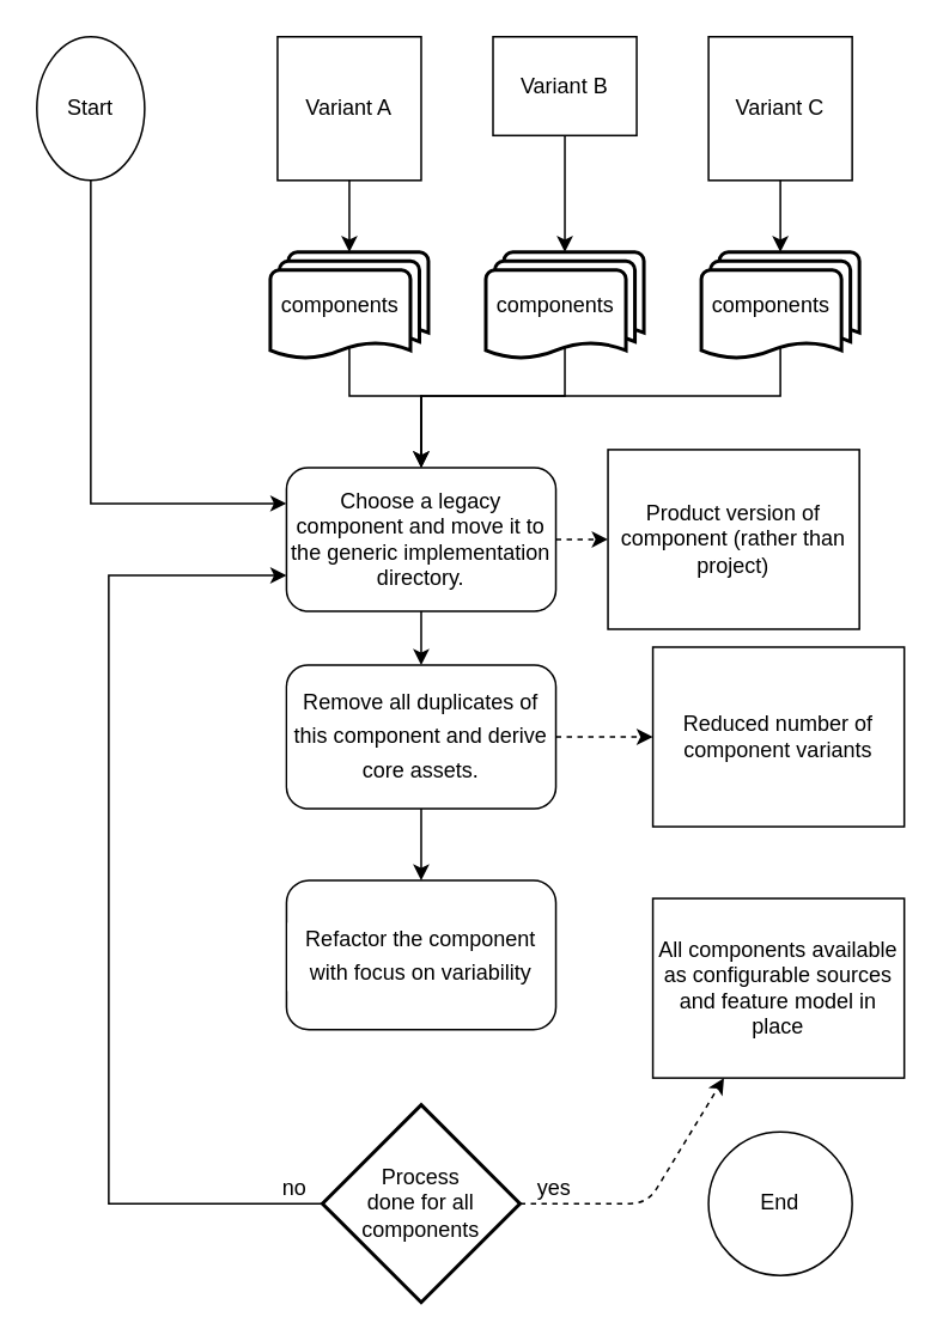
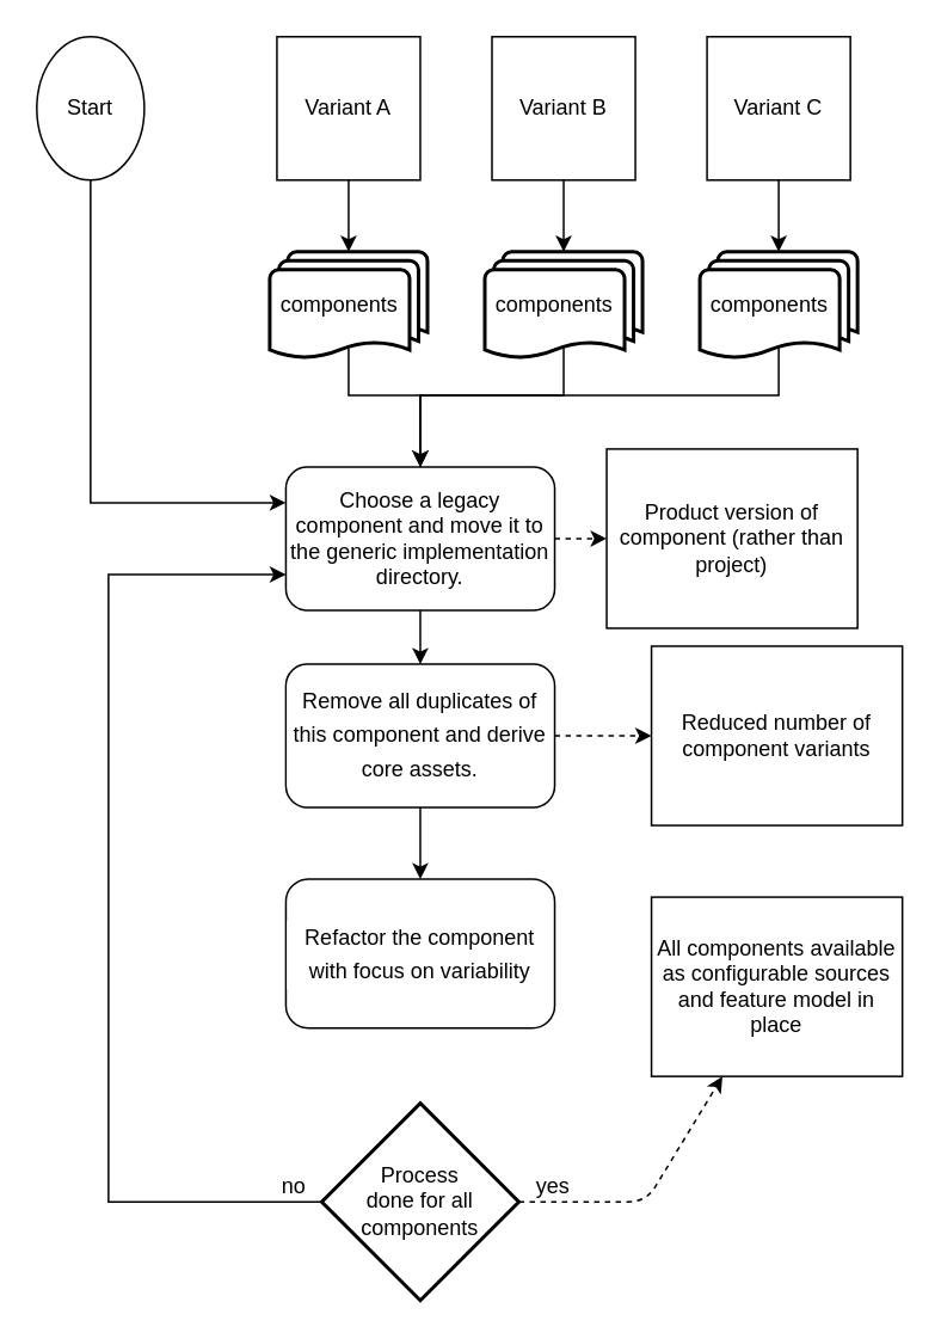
  <mxCell id="0" />
  <mxCell id="1" parent="0" />
  <mxCell id="2" style="edgeStyle=orthogonalEdgeStyle;rounded=0;orthogonalLoop=1;jettySize=auto;html=1;exitX=0.5;exitY=1;exitDx=0;exitDy=0;entryX=0.5;entryY=0;entryDx=0;entryDy=0;entryPerimeter=0;" parent="1" source="3" target="9" edge="1"><mxGeometry relative="1" as="geometry" /></mxCell>
  <mxCell id="3" value="Variant A" style="whiteSpace=wrap;html=1;aspect=fixed;" parent="1" vertex="1"><mxGeometry x="154" y="20" width="80" height="80" as="geometry" /></mxCell>
  <mxCell id="4" style="edgeStyle=orthogonalEdgeStyle;rounded=0;orthogonalLoop=1;jettySize=auto;html=1;exitX=0.5;exitY=1;exitDx=0;exitDy=0;entryX=0.5;entryY=0;entryDx=0;entryDy=0;entryPerimeter=0;" parent="1" source="5" target="11" edge="1"><mxGeometry relative="1" as="geometry" /></mxCell>
- <mxCell id="5" value="Variant B" style="whiteSpace=wrap;html=1;aspect=fixed;" parent="1" vertex="1"><mxGeometry x="274" y="20" width="80" height="55" as="geometry" /></mxCell>
+ <mxCell id="5" value="Variant B" style="whiteSpace=wrap;html=1;aspect=fixed;" parent="1" vertex="1"><mxGeometry x="274" y="20" width="80" height="80" as="geometry" /></mxCell>
  <mxCell id="6" style="edgeStyle=orthogonalEdgeStyle;rounded=0;orthogonalLoop=1;jettySize=auto;html=1;exitX=0.5;exitY=1;exitDx=0;exitDy=0;entryX=0.5;entryY=0;entryDx=0;entryDy=0;entryPerimeter=0;" parent="1" source="7" target="13" edge="1"><mxGeometry relative="1" as="geometry" /></mxCell>
  <mxCell id="7" value="Variant C" style="whiteSpace=wrap;html=1;aspect=fixed;" parent="1" vertex="1"><mxGeometry x="394" y="20" width="80" height="80" as="geometry" /></mxCell>
  <mxCell id="8" style="edgeStyle=orthogonalEdgeStyle;rounded=0;orthogonalLoop=1;jettySize=auto;html=1;exitX=0.5;exitY=0.88;exitDx=0;exitDy=0;exitPerimeter=0;entryX=0.5;entryY=0;entryDx=0;entryDy=0;fontFamily=Helvetica;fontSize=12;fontColor=default;" parent="1" source="9" target="16" edge="1"><mxGeometry relative="1" as="geometry"><Array as="points"><mxPoint x="194" y="220" /><mxPoint x="234" y="220" /></Array></mxGeometry></mxCell>
  <mxCell id="9" value="components&amp;nbsp; &amp;nbsp;" style="strokeWidth=2;html=1;shape=mxgraph.flowchart.multi-document;whiteSpace=wrap;" parent="1" vertex="1"><mxGeometry x="150" y="140" width="88" height="60" as="geometry" /></mxCell>
  <mxCell id="10" style="edgeStyle=orthogonalEdgeStyle;rounded=0;orthogonalLoop=1;jettySize=auto;html=1;exitX=0.5;exitY=0.88;exitDx=0;exitDy=0;exitPerimeter=0;entryX=0.5;entryY=0;entryDx=0;entryDy=0;fontFamily=Helvetica;fontSize=12;fontColor=default;" parent="1" source="11" target="16" edge="1"><mxGeometry relative="1" as="geometry"><Array as="points"><mxPoint x="314" y="220" /><mxPoint x="234" y="220" /></Array></mxGeometry></mxCell>
  <mxCell id="11" value="components&amp;nbsp; &amp;nbsp;" style="strokeWidth=2;html=1;shape=mxgraph.flowchart.multi-document;whiteSpace=wrap;" parent="1" vertex="1"><mxGeometry x="270" y="140" width="88" height="60" as="geometry" /></mxCell>
  <mxCell id="12" style="edgeStyle=orthogonalEdgeStyle;rounded=0;orthogonalLoop=1;jettySize=auto;html=1;exitX=0.5;exitY=0.88;exitDx=0;exitDy=0;exitPerimeter=0;fontFamily=Helvetica;fontSize=12;fontColor=default;" parent="1" source="13" target="16" edge="1"><mxGeometry relative="1" as="geometry"><Array as="points"><mxPoint x="434" y="220" /><mxPoint x="234" y="220" /></Array></mxGeometry></mxCell>
  <mxCell id="13" value="components&amp;nbsp; &amp;nbsp;" style="strokeWidth=2;html=1;shape=mxgraph.flowchart.multi-document;whiteSpace=wrap;" parent="1" vertex="1"><mxGeometry x="390" y="140" width="88" height="60" as="geometry" /></mxCell>
  <mxCell id="14" style="edgeStyle=orthogonalEdgeStyle;rounded=0;orthogonalLoop=1;jettySize=auto;html=1;exitX=0.5;exitY=1;exitDx=0;exitDy=0;fontFamily=Helvetica;fontSize=12;fontColor=default;entryX=0.5;entryY=0;entryDx=0;entryDy=0;" parent="1" source="16" target="27" edge="1"><mxGeometry relative="1" as="geometry"><mxPoint x="234" y="400" as="targetPoint" /></mxGeometry></mxCell>
  <mxCell id="15" style="edgeStyle=none;html=1;exitX=1;exitY=0.5;exitDx=0;exitDy=0;entryX=0;entryY=0.5;entryDx=0;entryDy=0;dashed=1;strokeColor=#000000;" parent="1" source="16" target="25" edge="1"><mxGeometry relative="1" as="geometry" /></mxCell>
  <mxCell id="16" value="Choose a legacy component and move it to the generic implementation directory." style="rounded=1;whiteSpace=wrap;html=1;" parent="1" vertex="1"><mxGeometry x="159" y="260" width="150" height="80" as="geometry" /></mxCell>
  <mxCell id="17" style="edgeStyle=orthogonalEdgeStyle;rounded=0;orthogonalLoop=1;jettySize=auto;html=1;exitX=0.5;exitY=1;exitDx=0;exitDy=0;entryX=0;entryY=0.25;entryDx=0;entryDy=0;" parent="1" source="18" target="16" edge="1"><mxGeometry relative="1" as="geometry" /></mxCell>
  <mxCell id="18" value="Start" style="ellipse;whiteSpace=wrap;html=1;aspect=fixed;rounded=1;" parent="1" vertex="1"><mxGeometry x="20" y="20" width="60" height="80" as="geometry" /></mxCell>
  <mxCell id="19" value="&lt;div style=&quot;background-color: rgb(255, 255, 255); line-height: 19px;&quot;&gt;Refactor the component with focus on variability&lt;br&gt;&lt;/div&gt;" style="rounded=1;whiteSpace=wrap;html=1;fontSize=12;fontFamily=Helvetica;" parent="1" vertex="1"><mxGeometry x="159" y="490" width="150" height="83" as="geometry" /></mxCell>
  <mxCell id="20" style="edgeStyle=none;html=1;exitX=1;exitY=0.5;exitDx=0;exitDy=0;exitPerimeter=0;dashed=1;strokeColor=#000000;" parent="1" source="21" target="30" edge="1"><mxGeometry relative="1" as="geometry"><Array as="points"><mxPoint x="360" y="670" /></Array></mxGeometry></mxCell>
  <mxCell id="21" value="Process&lt;br&gt;done for all&lt;br&gt;components" style="strokeWidth=2;html=1;shape=mxgraph.flowchart.decision;whiteSpace=wrap;rounded=1;labelBackgroundColor=none;fontFamily=Helvetica;fontSize=12;fontColor=default;" parent="1" vertex="1"><mxGeometry x="179" y="615" width="110" height="110" as="geometry" /></mxCell>
- <mxCell id="22" value="End" style="ellipse;whiteSpace=wrap;html=1;aspect=fixed;rounded=1;" parent="1" vertex="1"><mxGeometry x="394" y="630" width="80" height="80" as="geometry" /></mxCell>
  <mxCell id="23" value="" style="endArrow=classic;html=1;rounded=0;fontFamily=Helvetica;fontSize=12;fontColor=default;exitX=0;exitY=0.5;exitDx=0;exitDy=0;exitPerimeter=0;entryX=0;entryY=0.75;entryDx=0;entryDy=0;" parent="1" source="21" target="16" edge="1"><mxGeometry relative="1" as="geometry"><mxPoint x="30" y="535" as="sourcePoint" /><mxPoint x="100" y="350" as="targetPoint" /><Array as="points"><mxPoint x="60" y="670" /><mxPoint x="60" y="320" /></Array></mxGeometry></mxCell>
  <mxCell id="24" value="no" style="edgeLabel;resizable=0;html=1;align=left;verticalAlign=bottom;rounded=1;labelBackgroundColor=none;fontFamily=Helvetica;fontSize=12;fontColor=default;" parent="23" connectable="0" vertex="1"><mxGeometry x="-1" relative="1" as="geometry"><mxPoint x="-24" as="offset" /></mxGeometry></mxCell>
  <mxCell id="25" value="&lt;span style=&quot;&quot;&gt;Product version of component (rather than project)&lt;/span&gt;" style="rounded=0;whiteSpace=wrap;html=1;labelBackgroundColor=none;fontFamily=Helvetica;fontSize=12;fontColor=default;" parent="1" vertex="1"><mxGeometry x="338" y="250" width="140" height="100" as="geometry" /></mxCell>
  <mxCell id="26" style="edgeStyle=orthogonalEdgeStyle;rounded=0;orthogonalLoop=1;jettySize=auto;html=1;exitX=1;exitY=0.5;exitDx=0;exitDy=0;entryX=0;entryY=0.5;entryDx=0;entryDy=0;fontFamily=Helvetica;fontSize=12;fontColor=default;dashed=1;strokeColor=#000000;" parent="1" source="27" target="29" edge="1"><mxGeometry relative="1" as="geometry" /></mxCell>
  <mxCell id="27" value="&lt;div style=&quot;background-color: rgb(255, 255, 255); line-height: 19px;&quot;&gt;Remove all duplicates of this component and derive core assets.&lt;br&gt;&lt;/div&gt;" style="rounded=1;whiteSpace=wrap;html=1;fontSize=12;fontFamily=Helvetica;" parent="1" vertex="1"><mxGeometry x="159" y="370" width="150" height="80" as="geometry" /></mxCell>
  <mxCell id="28" style="edgeStyle=orthogonalEdgeStyle;rounded=0;orthogonalLoop=1;jettySize=auto;html=1;exitX=0.5;exitY=1;exitDx=0;exitDy=0;entryX=0.5;entryY=0;entryDx=0;entryDy=0;fontFamily=Helvetica;fontSize=12;fontColor=default;" parent="1" source="27" target="19" edge="1"><mxGeometry relative="1" as="geometry" /></mxCell>
  <mxCell id="29" value="Reduced number of component variants" style="rounded=0;whiteSpace=wrap;html=1;labelBackgroundColor=none;fontFamily=Helvetica;fontSize=12;fontColor=default;" parent="1" vertex="1"><mxGeometry x="363" y="360" width="140" height="100" as="geometry" /></mxCell>
  <mxCell id="30" value="All components available as configurable sources and feature model in place" style="rounded=0;whiteSpace=wrap;html=1;labelBackgroundColor=none;fontFamily=Helvetica;fontSize=12;fontColor=default;" parent="1" vertex="1"><mxGeometry x="363" y="500" width="140" height="100" as="geometry" /></mxCell>
  <mxCell id="31" value="yes" style="edgeLabel;resizable=0;html=1;align=left;verticalAlign=bottom;rounded=1;labelBackgroundColor=none;fontFamily=Helvetica;fontSize=12;fontColor=default;" connectable="0" vertex="1" parent="1"><mxGeometry x="297" y="670" as="geometry" /></mxCell>
